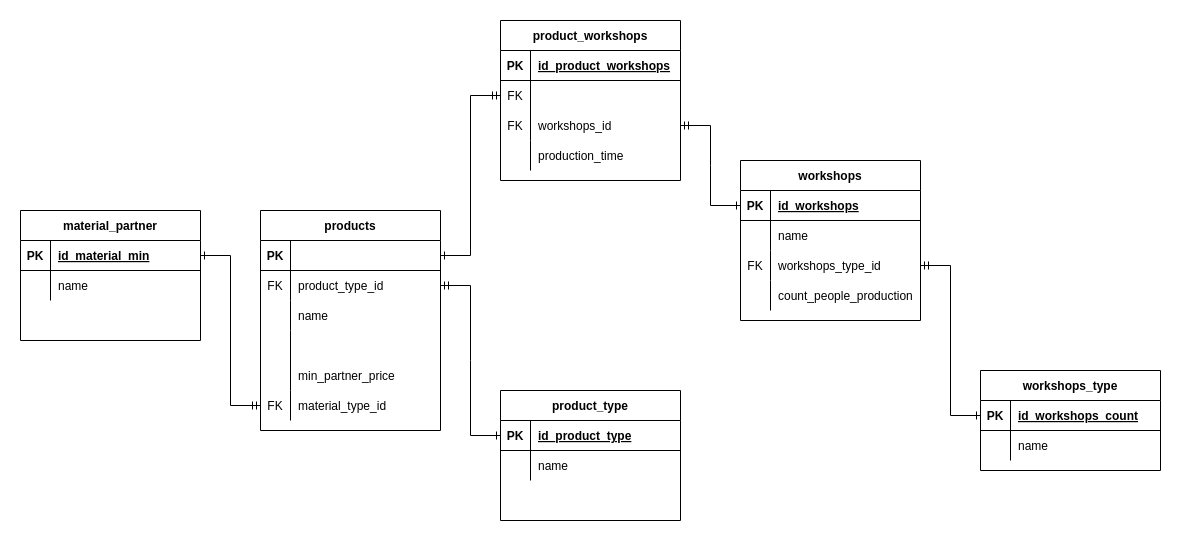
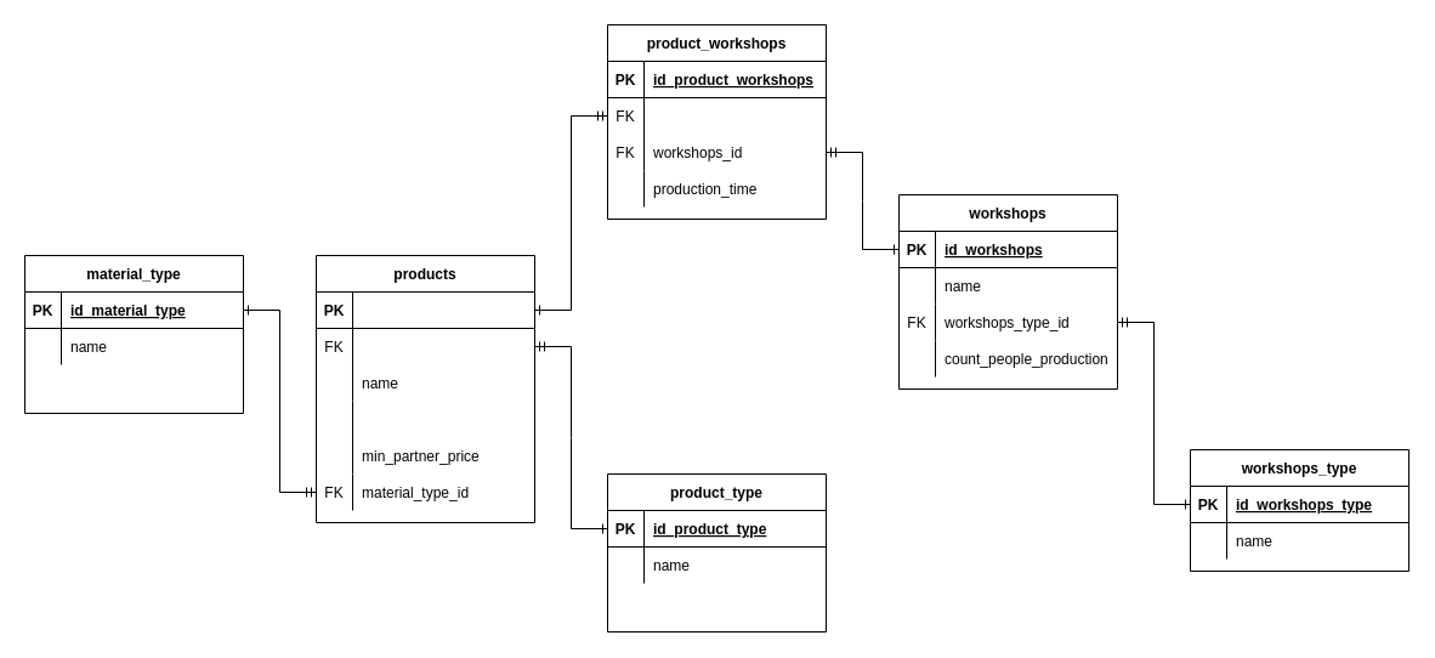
  <mxCell id="0" />
  <mxCell id="1" parent="0" />
- <mxCell id="2" value="material_partner" style="shape=table;startSize=30;container=1;collapsible=1;childLayout=tableLayout;fixedRows=1;rowLines=0;fontStyle=1;align=center;resizeLast=1;" parent="1" vertex="1"><mxGeometry x="20" y="210" width="180" height="130" as="geometry" /></mxCell>
+ <mxCell id="2" value="material_type" style="shape=table;startSize=30;container=1;collapsible=1;childLayout=tableLayout;fixedRows=1;rowLines=0;fontStyle=1;align=center;resizeLast=1;" parent="1" vertex="1"><mxGeometry x="20" y="210" width="180" height="130" as="geometry" /></mxCell>
  <mxCell id="3" value="" style="shape=partialRectangle;collapsible=0;dropTarget=0;pointerEvents=0;fillColor=none;top=0;left=0;bottom=1;right=0;points=[[0,0.5],[1,0.5]];portConstraint=eastwest;" parent="2" vertex="1"><mxGeometry y="30" width="180" height="30" as="geometry" /></mxCell>
  <mxCell id="4" value="PK" style="shape=partialRectangle;connectable=0;fillColor=none;top=0;left=0;bottom=0;right=0;fontStyle=1;overflow=hidden;" parent="3" vertex="1"><mxGeometry width="30" height="30" as="geometry" /></mxCell>
- <mxCell id="5" value="id_material_min" style="shape=partialRectangle;connectable=0;fillColor=none;top=0;left=0;bottom=0;right=0;align=left;spacingLeft=6;fontStyle=5;overflow=hidden;" parent="3" vertex="1"><mxGeometry x="30" width="150" height="30" as="geometry" /></mxCell>
+ <mxCell id="5" value="id_material_type" style="shape=partialRectangle;connectable=0;fillColor=none;top=0;left=0;bottom=0;right=0;align=left;spacingLeft=6;fontStyle=5;overflow=hidden;" parent="3" vertex="1"><mxGeometry x="30" width="150" height="30" as="geometry" /></mxCell>
  <mxCell id="6" value="" style="shape=partialRectangle;collapsible=0;dropTarget=0;pointerEvents=0;fillColor=none;top=0;left=0;bottom=0;right=0;points=[[0,0.5],[1,0.5]];portConstraint=eastwest;" parent="2" vertex="1"><mxGeometry y="60" width="180" height="30" as="geometry" /></mxCell>
  <mxCell id="7" value="" style="shape=partialRectangle;connectable=0;fillColor=none;top=0;left=0;bottom=0;right=0;editable=1;overflow=hidden;" parent="6" vertex="1"><mxGeometry width="30" height="30" as="geometry" /></mxCell>
  <mxCell id="8" value="name" style="shape=partialRectangle;connectable=0;fillColor=none;top=0;left=0;bottom=0;right=0;align=left;spacingLeft=6;overflow=hidden;" parent="6" vertex="1"><mxGeometry x="30" width="150" height="30" as="geometry" /></mxCell>
  <mxCell id="9" value="" style="shape=partialRectangle;collapsible=0;dropTarget=0;pointerEvents=0;fillColor=none;top=0;left=0;bottom=0;right=0;points=[[0,0.5],[1,0.5]];portConstraint=eastwest;" parent="2" vertex="1"><mxGeometry y="90" width="180" height="30" as="geometry" /></mxCell>
  <mxCell id="10" value="" style="shape=partialRectangle;connectable=0;fillColor=none;top=0;left=0;bottom=0;right=0;editable=1;overflow=hidden;" parent="9" vertex="1"><mxGeometry width="30" height="30" as="geometry" /></mxCell>
  <mxCell id="11" value="product_workshops" style="shape=table;startSize=30;container=1;collapsible=1;childLayout=tableLayout;fixedRows=1;rowLines=0;fontStyle=1;align=center;resizeLast=1;" parent="1" vertex="1"><mxGeometry x="500" y="20" width="180" height="160" as="geometry" /></mxCell>
  <mxCell id="12" value="" style="shape=partialRectangle;collapsible=0;dropTarget=0;pointerEvents=0;fillColor=none;top=0;left=0;bottom=1;right=0;points=[[0,0.5],[1,0.5]];portConstraint=eastwest;" parent="11" vertex="1"><mxGeometry y="30" width="180" height="30" as="geometry" /></mxCell>
  <mxCell id="13" value="PK" style="shape=partialRectangle;connectable=0;fillColor=none;top=0;left=0;bottom=0;right=0;fontStyle=1;overflow=hidden;" parent="12" vertex="1"><mxGeometry width="30" height="30" as="geometry" /></mxCell>
  <mxCell id="14" value="id_product_workshops" style="shape=partialRectangle;connectable=0;fillColor=none;top=0;left=0;bottom=0;right=0;align=left;spacingLeft=6;fontStyle=5;overflow=hidden;" parent="12" vertex="1"><mxGeometry x="30" width="150" height="30" as="geometry" /></mxCell>
  <mxCell id="15" value="" style="shape=partialRectangle;collapsible=0;dropTarget=0;pointerEvents=0;fillColor=none;top=0;left=0;bottom=0;right=0;points=[[0,0.5],[1,0.5]];portConstraint=eastwest;" parent="11" vertex="1"><mxGeometry y="60" width="180" height="30" as="geometry" /></mxCell>
  <mxCell id="16" value="FK" style="shape=partialRectangle;connectable=0;fillColor=none;top=0;left=0;bottom=0;right=0;editable=1;overflow=hidden;" parent="15" vertex="1"><mxGeometry width="30" height="30" as="geometry" /></mxCell>
  <mxCell id="17" value="" style="shape=partialRectangle;collapsible=0;dropTarget=0;pointerEvents=0;fillColor=none;top=0;left=0;bottom=0;right=0;points=[[0,0.5],[1,0.5]];portConstraint=eastwest;" parent="11" vertex="1"><mxGeometry y="90" width="180" height="30" as="geometry" /></mxCell>
  <mxCell id="18" value="FK" style="shape=partialRectangle;connectable=0;fillColor=none;top=0;left=0;bottom=0;right=0;editable=1;overflow=hidden;" parent="17" vertex="1"><mxGeometry width="30" height="30" as="geometry" /></mxCell>
  <mxCell id="19" value="workshops_id" style="shape=partialRectangle;connectable=0;fillColor=none;top=0;left=0;bottom=0;right=0;align=left;spacingLeft=6;overflow=hidden;" parent="17" vertex="1"><mxGeometry x="30" width="150" height="30" as="geometry" /></mxCell>
  <mxCell id="20" value="" style="shape=partialRectangle;collapsible=0;dropTarget=0;pointerEvents=0;fillColor=none;top=0;left=0;bottom=0;right=0;points=[[0,0.5],[1,0.5]];portConstraint=eastwest;" parent="11" vertex="1"><mxGeometry y="120" width="180" height="30" as="geometry" /></mxCell>
  <mxCell id="21" value="" style="shape=partialRectangle;connectable=0;fillColor=none;top=0;left=0;bottom=0;right=0;editable=1;overflow=hidden;" parent="20" vertex="1"><mxGeometry width="30" height="30" as="geometry" /></mxCell>
  <mxCell id="22" value="production_time" style="shape=partialRectangle;connectable=0;fillColor=none;top=0;left=0;bottom=0;right=0;align=left;spacingLeft=6;overflow=hidden;" parent="20" vertex="1"><mxGeometry x="30" width="150" height="30" as="geometry" /></mxCell>
  <mxCell id="23" value="product_type" style="shape=table;startSize=30;container=1;collapsible=1;childLayout=tableLayout;fixedRows=1;rowLines=0;fontStyle=1;align=center;resizeLast=1;" parent="1" vertex="1"><mxGeometry x="500" y="390" width="180" height="130" as="geometry" /></mxCell>
  <mxCell id="24" value="" style="shape=partialRectangle;collapsible=0;dropTarget=0;pointerEvents=0;fillColor=none;top=0;left=0;bottom=1;right=0;points=[[0,0.5],[1,0.5]];portConstraint=eastwest;" parent="23" vertex="1"><mxGeometry y="30" width="180" height="30" as="geometry" /></mxCell>
  <mxCell id="25" value="PK" style="shape=partialRectangle;connectable=0;fillColor=none;top=0;left=0;bottom=0;right=0;fontStyle=1;overflow=hidden;" parent="24" vertex="1"><mxGeometry width="30" height="30" as="geometry" /></mxCell>
  <mxCell id="26" value="id_product_type" style="shape=partialRectangle;connectable=0;fillColor=none;top=0;left=0;bottom=0;right=0;align=left;spacingLeft=6;fontStyle=5;overflow=hidden;" parent="24" vertex="1"><mxGeometry x="30" width="150" height="30" as="geometry" /></mxCell>
  <mxCell id="27" value="" style="shape=partialRectangle;collapsible=0;dropTarget=0;pointerEvents=0;fillColor=none;top=0;left=0;bottom=0;right=0;points=[[0,0.5],[1,0.5]];portConstraint=eastwest;" parent="23" vertex="1"><mxGeometry y="60" width="180" height="30" as="geometry" /></mxCell>
  <mxCell id="28" value="" style="shape=partialRectangle;connectable=0;fillColor=none;top=0;left=0;bottom=0;right=0;editable=1;overflow=hidden;" parent="27" vertex="1"><mxGeometry width="30" height="30" as="geometry" /></mxCell>
  <mxCell id="29" value="name" style="shape=partialRectangle;connectable=0;fillColor=none;top=0;left=0;bottom=0;right=0;align=left;spacingLeft=6;overflow=hidden;" parent="27" vertex="1"><mxGeometry x="30" width="150" height="30" as="geometry" /></mxCell>
  <mxCell id="30" value="" style="shape=partialRectangle;collapsible=0;dropTarget=0;pointerEvents=0;fillColor=none;top=0;left=0;bottom=0;right=0;points=[[0,0.5],[1,0.5]];portConstraint=eastwest;" parent="23" vertex="1"><mxGeometry y="90" width="180" height="30" as="geometry" /></mxCell>
  <mxCell id="31" value="" style="shape=partialRectangle;connectable=0;fillColor=none;top=0;left=0;bottom=0;right=0;editable=1;overflow=hidden;" parent="30" vertex="1"><mxGeometry width="30" height="30" as="geometry" /></mxCell>
  <mxCell id="32" value="products" style="shape=table;startSize=30;container=1;collapsible=1;childLayout=tableLayout;fixedRows=1;rowLines=0;fontStyle=1;align=center;resizeLast=1;" parent="1" vertex="1"><mxGeometry x="260" y="210" width="180" height="220" as="geometry" /></mxCell>
  <mxCell id="33" value="" style="shape=partialRectangle;collapsible=0;dropTarget=0;pointerEvents=0;fillColor=none;top=0;left=0;bottom=1;right=0;points=[[0,0.5],[1,0.5]];portConstraint=eastwest;" parent="32" vertex="1"><mxGeometry y="30" width="180" height="30" as="geometry" /></mxCell>
  <mxCell id="34" value="PK" style="shape=partialRectangle;connectable=0;fillColor=none;top=0;left=0;bottom=0;right=0;fontStyle=1;overflow=hidden;" parent="33" vertex="1"><mxGeometry width="30" height="30" as="geometry" /></mxCell>
  <mxCell id="35" value="" style="shape=partialRectangle;collapsible=0;dropTarget=0;pointerEvents=0;fillColor=none;top=0;left=0;bottom=0;right=0;points=[[0,0.5],[1,0.5]];portConstraint=eastwest;" parent="32" vertex="1"><mxGeometry y="60" width="180" height="30" as="geometry" /></mxCell>
  <mxCell id="36" value="FK" style="shape=partialRectangle;connectable=0;fillColor=none;top=0;left=0;bottom=0;right=0;editable=1;overflow=hidden;" parent="35" vertex="1"><mxGeometry width="30" height="30" as="geometry" /></mxCell>
- <mxCell id="37" value="product_type_id" style="shape=partialRectangle;connectable=0;fillColor=none;top=0;left=0;bottom=0;right=0;align=left;spacingLeft=6;overflow=hidden;" parent="35" vertex="1"><mxGeometry x="30" width="150" height="30" as="geometry" /></mxCell>
  <mxCell id="38" value="" style="shape=partialRectangle;collapsible=0;dropTarget=0;pointerEvents=0;fillColor=none;top=0;left=0;bottom=0;right=0;points=[[0,0.5],[1,0.5]];portConstraint=eastwest;" parent="32" vertex="1"><mxGeometry y="90" width="180" height="30" as="geometry" /></mxCell>
  <mxCell id="39" value="" style="shape=partialRectangle;connectable=0;fillColor=none;top=0;left=0;bottom=0;right=0;editable=1;overflow=hidden;" parent="38" vertex="1"><mxGeometry width="30" height="30" as="geometry" /></mxCell>
  <mxCell id="40" value="name" style="shape=partialRectangle;connectable=0;fillColor=none;top=0;left=0;bottom=0;right=0;align=left;spacingLeft=6;overflow=hidden;" parent="38" vertex="1"><mxGeometry x="30" width="150" height="30" as="geometry" /></mxCell>
  <mxCell id="41" value="" style="shape=partialRectangle;collapsible=0;dropTarget=0;pointerEvents=0;fillColor=none;top=0;left=0;bottom=0;right=0;points=[[0,0.5],[1,0.5]];portConstraint=eastwest;" parent="32" vertex="1"><mxGeometry y="120" width="180" height="30" as="geometry" /></mxCell>
  <mxCell id="42" value="" style="shape=partialRectangle;connectable=0;fillColor=none;top=0;left=0;bottom=0;right=0;editable=1;overflow=hidden;" parent="41" vertex="1"><mxGeometry width="30" height="30" as="geometry" /></mxCell>
  <mxCell id="43" style="shape=partialRectangle;collapsible=0;dropTarget=0;pointerEvents=0;fillColor=none;top=0;left=0;bottom=0;right=0;points=[[0,0.5],[1,0.5]];portConstraint=eastwest;" parent="32" vertex="1"><mxGeometry y="150" width="180" height="30" as="geometry" /></mxCell>
  <mxCell id="44" style="shape=partialRectangle;connectable=0;fillColor=none;top=0;left=0;bottom=0;right=0;editable=1;overflow=hidden;" parent="43" vertex="1"><mxGeometry width="30" height="30" as="geometry" /></mxCell>
  <mxCell id="45" value="min_partner_price" style="shape=partialRectangle;connectable=0;fillColor=none;top=0;left=0;bottom=0;right=0;align=left;spacingLeft=6;overflow=hidden;" parent="43" vertex="1"><mxGeometry x="30" width="150" height="30" as="geometry" /></mxCell>
  <mxCell id="46" style="shape=partialRectangle;collapsible=0;dropTarget=0;pointerEvents=0;fillColor=none;top=0;left=0;bottom=0;right=0;points=[[0,0.5],[1,0.5]];portConstraint=eastwest;" parent="32" vertex="1"><mxGeometry y="180" width="180" height="30" as="geometry" /></mxCell>
  <mxCell id="47" value="FK" style="shape=partialRectangle;connectable=0;fillColor=none;top=0;left=0;bottom=0;right=0;editable=1;overflow=hidden;" parent="46" vertex="1"><mxGeometry width="30" height="30" as="geometry" /></mxCell>
  <mxCell id="48" value="material_type_id" style="shape=partialRectangle;connectable=0;fillColor=none;top=0;left=0;bottom=0;right=0;align=left;spacingLeft=6;overflow=hidden;" parent="46" vertex="1"><mxGeometry x="30" width="150" height="30" as="geometry" /></mxCell>
  <mxCell id="49" value="workshops" style="shape=table;startSize=30;container=1;collapsible=1;childLayout=tableLayout;fixedRows=1;rowLines=0;fontStyle=1;align=center;resizeLast=1;" parent="1" vertex="1"><mxGeometry x="740" y="160" width="180" height="160" as="geometry" /></mxCell>
  <mxCell id="50" value="" style="shape=partialRectangle;collapsible=0;dropTarget=0;pointerEvents=0;fillColor=none;top=0;left=0;bottom=1;right=0;points=[[0,0.5],[1,0.5]];portConstraint=eastwest;" parent="49" vertex="1"><mxGeometry y="30" width="180" height="30" as="geometry" /></mxCell>
  <mxCell id="51" value="PK" style="shape=partialRectangle;connectable=0;fillColor=none;top=0;left=0;bottom=0;right=0;fontStyle=1;overflow=hidden;" parent="50" vertex="1"><mxGeometry width="30" height="30" as="geometry"><mxRectangle width="30" height="30" as="alternateBounds" /></mxGeometry></mxCell>
  <mxCell id="52" value="id_workshops" style="shape=partialRectangle;connectable=0;fillColor=none;top=0;left=0;bottom=0;right=0;align=left;spacingLeft=6;fontStyle=5;overflow=hidden;" parent="50" vertex="1"><mxGeometry x="30" width="150" height="30" as="geometry"><mxRectangle width="150" height="30" as="alternateBounds" /></mxGeometry></mxCell>
  <mxCell id="53" value="" style="shape=partialRectangle;collapsible=0;dropTarget=0;pointerEvents=0;fillColor=none;top=0;left=0;bottom=0;right=0;points=[[0,0.5],[1,0.5]];portConstraint=eastwest;" parent="49" vertex="1"><mxGeometry y="60" width="180" height="30" as="geometry" /></mxCell>
  <mxCell id="54" value="" style="shape=partialRectangle;connectable=0;fillColor=none;top=0;left=0;bottom=0;right=0;editable=1;overflow=hidden;" parent="53" vertex="1"><mxGeometry width="30" height="30" as="geometry"><mxRectangle width="30" height="30" as="alternateBounds" /></mxGeometry></mxCell>
  <mxCell id="55" value="name" style="shape=partialRectangle;connectable=0;fillColor=none;top=0;left=0;bottom=0;right=0;align=left;spacingLeft=6;overflow=hidden;" parent="53" vertex="1"><mxGeometry x="30" width="150" height="30" as="geometry"><mxRectangle width="150" height="30" as="alternateBounds" /></mxGeometry></mxCell>
  <mxCell id="56" value="" style="shape=partialRectangle;collapsible=0;dropTarget=0;pointerEvents=0;fillColor=none;top=0;left=0;bottom=0;right=0;points=[[0,0.5],[1,0.5]];portConstraint=eastwest;" parent="49" vertex="1"><mxGeometry y="90" width="180" height="30" as="geometry" /></mxCell>
  <mxCell id="57" value="FK" style="shape=partialRectangle;connectable=0;fillColor=none;top=0;left=0;bottom=0;right=0;editable=1;overflow=hidden;" parent="56" vertex="1"><mxGeometry width="30" height="30" as="geometry"><mxRectangle width="30" height="30" as="alternateBounds" /></mxGeometry></mxCell>
  <mxCell id="58" value="workshops_type_id" style="shape=partialRectangle;connectable=0;fillColor=none;top=0;left=0;bottom=0;right=0;align=left;spacingLeft=6;overflow=hidden;" parent="56" vertex="1"><mxGeometry x="30" width="150" height="30" as="geometry"><mxRectangle width="150" height="30" as="alternateBounds" /></mxGeometry></mxCell>
  <mxCell id="59" value="" style="shape=partialRectangle;collapsible=0;dropTarget=0;pointerEvents=0;fillColor=none;top=0;left=0;bottom=0;right=0;points=[[0,0.5],[1,0.5]];portConstraint=eastwest;" parent="49" vertex="1"><mxGeometry y="120" width="180" height="30" as="geometry" /></mxCell>
  <mxCell id="60" value="" style="shape=partialRectangle;connectable=0;fillColor=none;top=0;left=0;bottom=0;right=0;editable=1;overflow=hidden;" parent="59" vertex="1"><mxGeometry width="30" height="30" as="geometry"><mxRectangle width="30" height="30" as="alternateBounds" /></mxGeometry></mxCell>
  <mxCell id="61" value="count_people_production" style="shape=partialRectangle;connectable=0;fillColor=none;top=0;left=0;bottom=0;right=0;align=left;spacingLeft=6;overflow=hidden;" parent="59" vertex="1"><mxGeometry x="30" width="150" height="30" as="geometry"><mxRectangle width="150" height="30" as="alternateBounds" /></mxGeometry></mxCell>
  <mxCell id="62" value="workshops_type" style="shape=table;startSize=30;container=1;collapsible=1;childLayout=tableLayout;fixedRows=1;rowLines=0;fontStyle=1;align=center;resizeLast=1;" parent="1" vertex="1"><mxGeometry x="980" y="370" width="180" height="100" as="geometry" /></mxCell>
  <mxCell id="63" value="" style="shape=partialRectangle;collapsible=0;dropTarget=0;pointerEvents=0;fillColor=none;top=0;left=0;bottom=1;right=0;points=[[0,0.5],[1,0.5]];portConstraint=eastwest;" parent="62" vertex="1"><mxGeometry y="30" width="180" height="30" as="geometry" /></mxCell>
  <mxCell id="64" value="PK" style="shape=partialRectangle;connectable=0;fillColor=none;top=0;left=0;bottom=0;right=0;fontStyle=1;overflow=hidden;" parent="63" vertex="1"><mxGeometry width="30" height="30" as="geometry" /></mxCell>
- <mxCell id="65" value="id_workshops_count" style="shape=partialRectangle;connectable=0;fillColor=none;top=0;left=0;bottom=0;right=0;align=left;spacingLeft=6;fontStyle=5;overflow=hidden;" parent="63" vertex="1"><mxGeometry x="30" width="150" height="30" as="geometry" /></mxCell>
+ <mxCell id="65" value="id_workshops_type" style="shape=partialRectangle;connectable=0;fillColor=none;top=0;left=0;bottom=0;right=0;align=left;spacingLeft=6;fontStyle=5;overflow=hidden;" parent="63" vertex="1"><mxGeometry x="30" width="150" height="30" as="geometry" /></mxCell>
  <mxCell id="66" value="" style="shape=partialRectangle;collapsible=0;dropTarget=0;pointerEvents=0;fillColor=none;top=0;left=0;bottom=0;right=0;points=[[0,0.5],[1,0.5]];portConstraint=eastwest;" parent="62" vertex="1"><mxGeometry y="60" width="180" height="30" as="geometry" /></mxCell>
  <mxCell id="67" value="" style="shape=partialRectangle;connectable=0;fillColor=none;top=0;left=0;bottom=0;right=0;editable=1;overflow=hidden;" parent="66" vertex="1"><mxGeometry width="30" height="30" as="geometry" /></mxCell>
  <mxCell id="68" value="name" style="shape=partialRectangle;connectable=0;fillColor=none;top=0;left=0;bottom=0;right=0;align=left;spacingLeft=6;overflow=hidden;" parent="66" vertex="1"><mxGeometry x="30" width="150" height="30" as="geometry" /></mxCell>
  <mxCell id="69" value="" style="fontSize=12;html=1;endArrow=ERone;startArrow=ERmandOne;endFill=0;exitX=1;exitY=0.5;exitDx=0;exitDy=0;entryX=0;entryY=0.5;entryDx=0;entryDy=0;edgeStyle=orthogonalEdgeStyle;startSize=6;rounded=0;" parent="1" source="56" target="63" edge="1"><mxGeometry width="100" height="100" relative="1" as="geometry"><mxPoint x="670" y="340" as="sourcePoint" /><mxPoint x="770" y="240" as="targetPoint" /></mxGeometry></mxCell>
  <mxCell id="70" value="" style="edgeStyle=entityRelationEdgeStyle;fontSize=12;html=1;endArrow=ERone;startArrow=ERmandOne;endFill=0;exitX=1;exitY=0.5;exitDx=0;exitDy=0;entryX=0;entryY=0.5;entryDx=0;entryDy=0;rounded=0;" parent="1" source="35" target="24" edge="1"><mxGeometry width="100" height="100" relative="1" as="geometry"><mxPoint x="530" y="290" as="sourcePoint" /><mxPoint x="590" y="420" as="targetPoint" /></mxGeometry></mxCell>
  <mxCell id="71" value="" style="edgeStyle=entityRelationEdgeStyle;fontSize=12;html=1;endArrow=ERone;startArrow=ERmandOne;endFill=0;exitX=0;exitY=0.5;exitDx=0;exitDy=0;entryX=1;entryY=0.5;entryDx=0;entryDy=0;rounded=0;" parent="1" source="46" target="3" edge="1"><mxGeometry width="100" height="100" relative="1" as="geometry"><mxPoint x="210" y="275" as="sourcePoint" /><mxPoint x="270" y="405" as="targetPoint" /></mxGeometry></mxCell>
  <mxCell id="72" value="" style="edgeStyle=entityRelationEdgeStyle;fontSize=12;html=1;endArrow=ERone;startArrow=ERmandOne;endFill=0;exitX=0;exitY=0.5;exitDx=0;exitDy=0;entryX=1;entryY=0.5;entryDx=0;entryDy=0;rounded=0;" parent="1" source="15" target="33" edge="1"><mxGeometry width="100" height="100" relative="1" as="geometry"><mxPoint x="150" y="280" as="sourcePoint" /><mxPoint x="210" y="410" as="targetPoint" /></mxGeometry></mxCell>
  <mxCell id="73" value="" style="edgeStyle=entityRelationEdgeStyle;fontSize=12;html=1;endArrow=ERone;startArrow=ERmandOne;endFill=0;exitX=1;exitY=0.5;exitDx=0;exitDy=0;entryX=0;entryY=0.5;entryDx=0;entryDy=0;rounded=0;" parent="1" source="17" target="50" edge="1"><mxGeometry width="100" height="100" relative="1" as="geometry"><mxPoint x="130" y="280" as="sourcePoint" /><mxPoint x="190" y="410" as="targetPoint" /></mxGeometry></mxCell>
